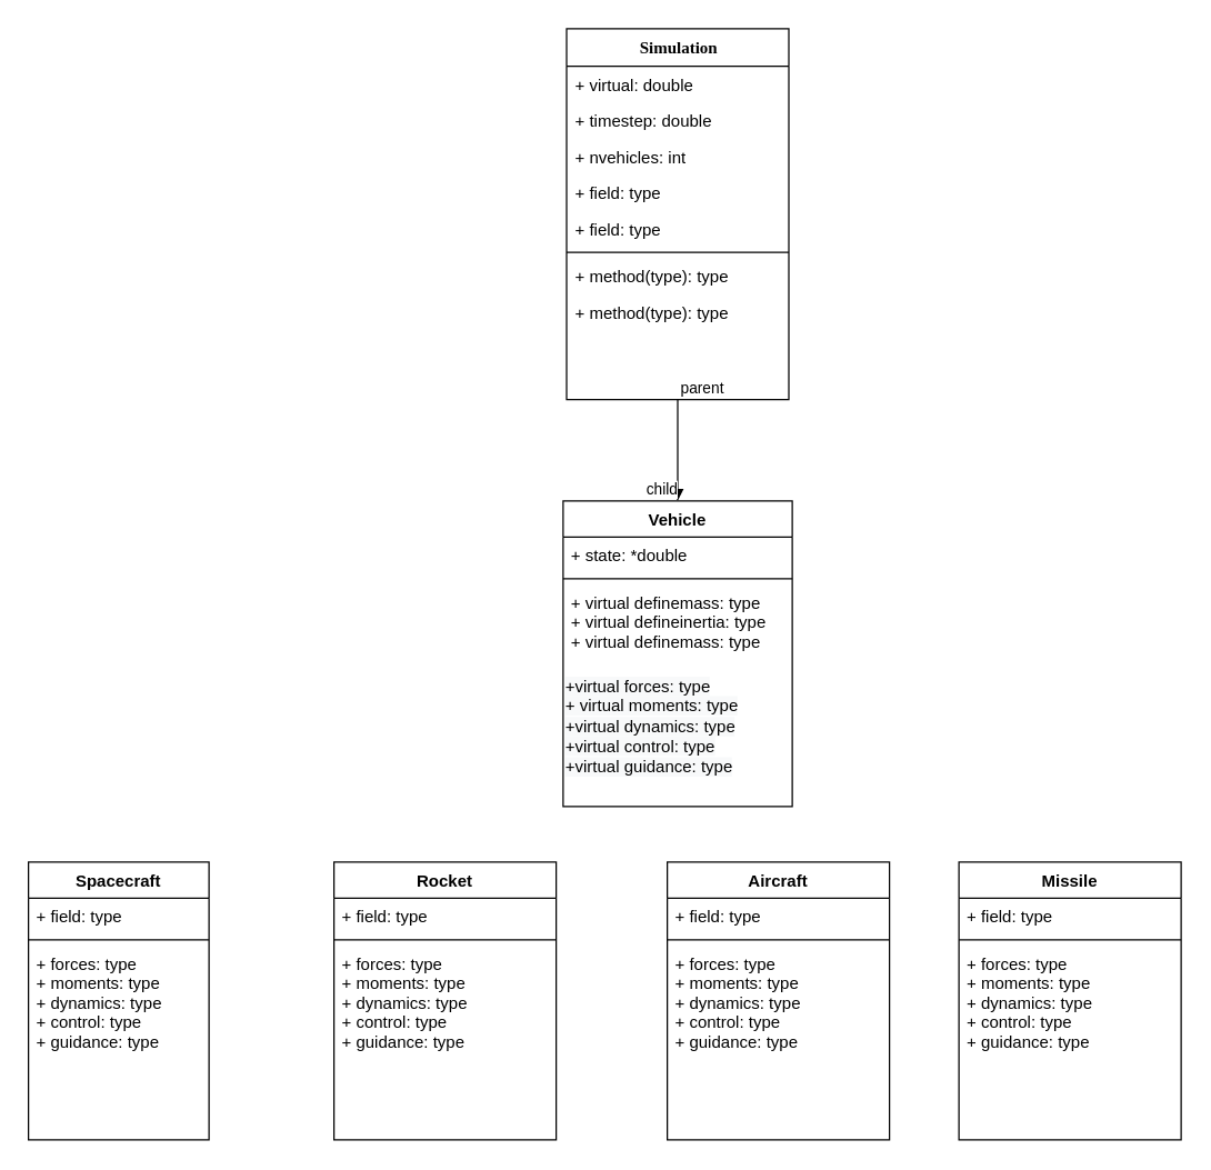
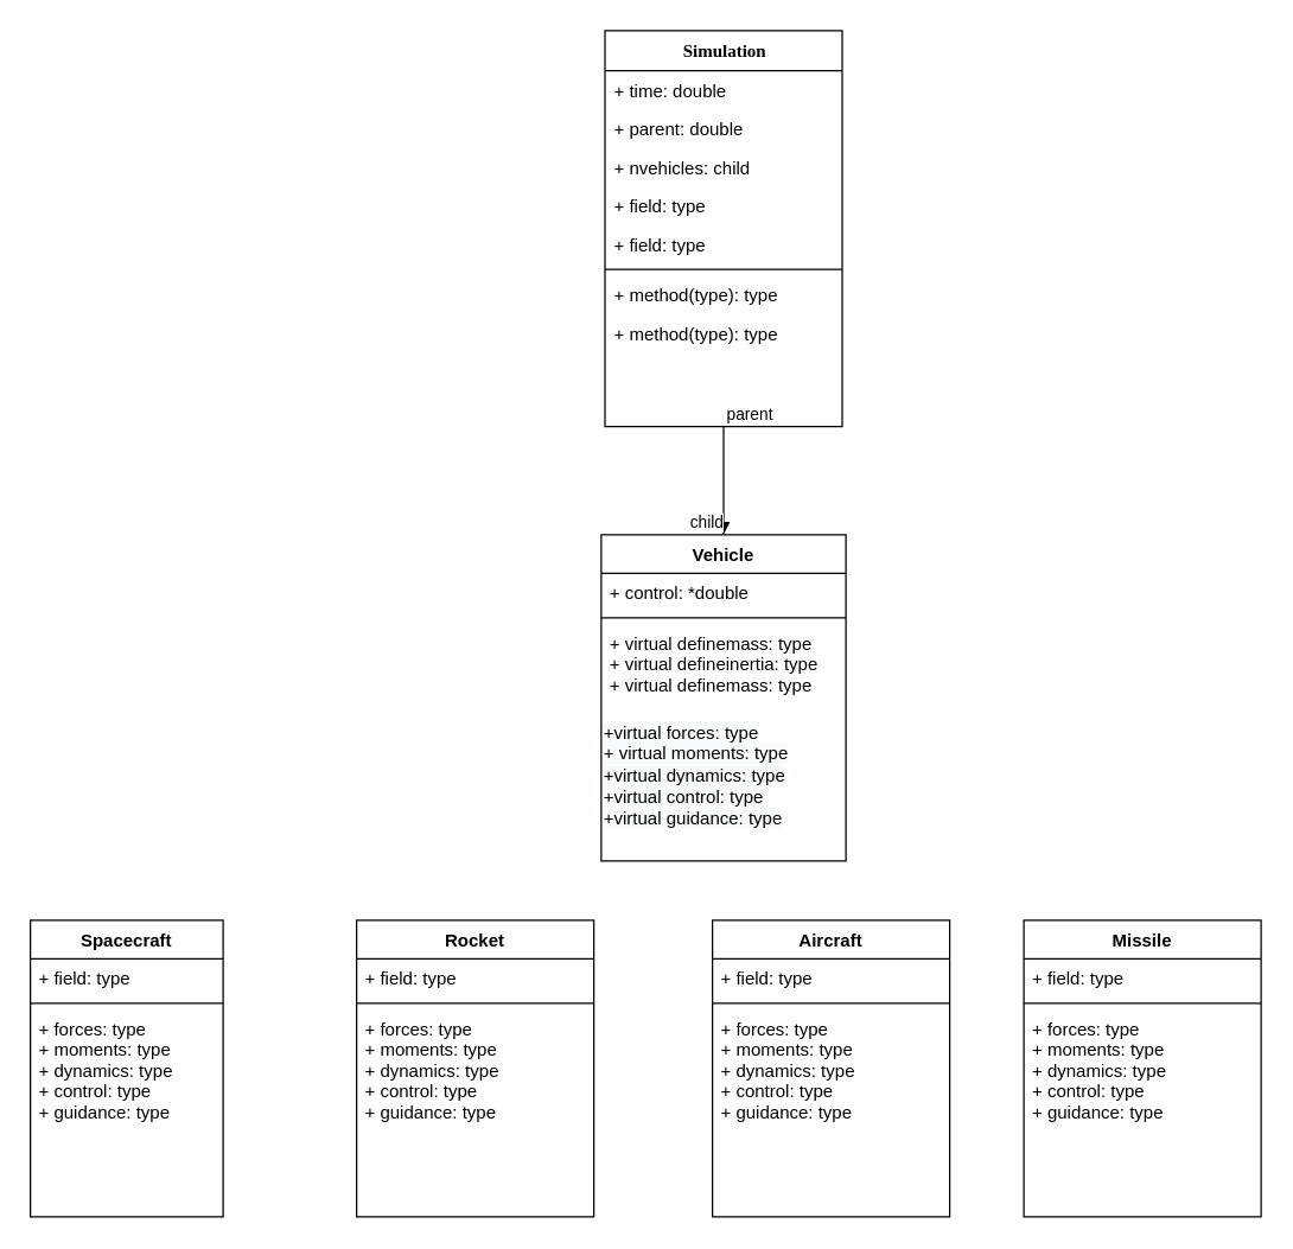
  <mxCell id="0" />
  <mxCell id="1" parent="0" />
  <mxCell id="2" value="Simulation" style="swimlane;html=1;fontStyle=1;align=center;verticalAlign=top;childLayout=stackLayout;horizontal=1;startSize=27;horizontalStack=0;resizeParent=1;resizeLast=0;collapsible=1;marginBottom=0;swimlaneFillColor=#ffffff;rounded=0;shadow=0;comic=0;labelBackgroundColor=none;strokeWidth=1;fillColor=none;fontFamily=Verdana;fontSize=12" parent="1" vertex="1"><mxGeometry x="407.5" y="20" width="160" height="267" as="geometry" /></mxCell>
- <mxCell id="3" value="+ virtual: double" style="text;html=1;strokeColor=none;fillColor=none;align=left;verticalAlign=top;spacingLeft=4;spacingRight=4;whiteSpace=wrap;overflow=hidden;rotatable=0;points=[[0,0.5],[1,0.5]];portConstraint=eastwest;" parent="2" vertex="1"><mxGeometry y="27" width="160" height="26" as="geometry" /></mxCell>
- <mxCell id="4" value="+ timestep: double" style="text;html=1;strokeColor=none;fillColor=none;align=left;verticalAlign=top;spacingLeft=4;spacingRight=4;whiteSpace=wrap;overflow=hidden;rotatable=0;points=[[0,0.5],[1,0.5]];portConstraint=eastwest;" parent="2" vertex="1"><mxGeometry y="53" width="160" height="26" as="geometry" /></mxCell>
- <mxCell id="5" value="+ nvehicles: int" style="text;html=1;strokeColor=none;fillColor=none;align=left;verticalAlign=top;spacingLeft=4;spacingRight=4;whiteSpace=wrap;overflow=hidden;rotatable=0;points=[[0,0.5],[1,0.5]];portConstraint=eastwest;" parent="2" vertex="1"><mxGeometry y="79" width="160" height="26" as="geometry" /></mxCell>
+ <mxCell id="3" value="+ time: double" style="text;html=1;strokeColor=none;fillColor=none;align=left;verticalAlign=top;spacingLeft=4;spacingRight=4;whiteSpace=wrap;overflow=hidden;rotatable=0;points=[[0,0.5],[1,0.5]];portConstraint=eastwest;" parent="2" vertex="1"><mxGeometry y="27" width="160" height="26" as="geometry" /></mxCell>
+ <mxCell id="4" value="+ parent: double" style="text;html=1;strokeColor=none;fillColor=none;align=left;verticalAlign=top;spacingLeft=4;spacingRight=4;whiteSpace=wrap;overflow=hidden;rotatable=0;points=[[0,0.5],[1,0.5]];portConstraint=eastwest;" parent="2" vertex="1"><mxGeometry y="53" width="160" height="26" as="geometry" /></mxCell>
+ <mxCell id="5" value="+ nvehicles: child" style="text;html=1;strokeColor=none;fillColor=none;align=left;verticalAlign=top;spacingLeft=4;spacingRight=4;whiteSpace=wrap;overflow=hidden;rotatable=0;points=[[0,0.5],[1,0.5]];portConstraint=eastwest;" parent="2" vertex="1"><mxGeometry y="79" width="160" height="26" as="geometry" /></mxCell>
  <mxCell id="6" value="+ field: type" style="text;html=1;strokeColor=none;fillColor=none;align=left;verticalAlign=top;spacingLeft=4;spacingRight=4;whiteSpace=wrap;overflow=hidden;rotatable=0;points=[[0,0.5],[1,0.5]];portConstraint=eastwest;" parent="2" vertex="1"><mxGeometry y="105" width="160" height="26" as="geometry" /></mxCell>
  <mxCell id="7" value="+ field: type" style="text;html=1;strokeColor=none;fillColor=none;align=left;verticalAlign=top;spacingLeft=4;spacingRight=4;whiteSpace=wrap;overflow=hidden;rotatable=0;points=[[0,0.5],[1,0.5]];portConstraint=eastwest;" parent="2" vertex="1"><mxGeometry y="131" width="160" height="26" as="geometry" /></mxCell>
  <mxCell id="8" value="" style="line;html=1;strokeWidth=1;fillColor=none;align=left;verticalAlign=middle;spacingTop=-1;spacingLeft=3;spacingRight=3;rotatable=0;labelPosition=right;points=[];portConstraint=eastwest;" parent="2" vertex="1"><mxGeometry y="157" width="160" height="8" as="geometry" /></mxCell>
  <mxCell id="9" value="+ method(type): type" style="text;html=1;strokeColor=none;fillColor=none;align=left;verticalAlign=top;spacingLeft=4;spacingRight=4;whiteSpace=wrap;overflow=hidden;rotatable=0;points=[[0,0.5],[1,0.5]];portConstraint=eastwest;" parent="2" vertex="1"><mxGeometry y="165" width="160" height="26" as="geometry" /></mxCell>
  <mxCell id="10" value="+ method(type): type" style="text;html=1;strokeColor=none;fillColor=none;align=left;verticalAlign=top;spacingLeft=4;spacingRight=4;whiteSpace=wrap;overflow=hidden;rotatable=0;points=[[0,0.5],[1,0.5]];portConstraint=eastwest;" parent="2" vertex="1"><mxGeometry y="191" width="160" height="26" as="geometry" /></mxCell>
  <mxCell id="11" value="" style="endArrow=block;html=1;edgeStyle=orthogonalEdgeStyle;exitX=0.5;exitY=1;exitDx=0;exitDy=0;" edge="1" parent="1" source="2" target="14"><mxGeometry relative="1" as="geometry"><mxPoint x="360" y="380" as="sourcePoint" /><mxPoint x="410" y="450" as="targetPoint" /></mxGeometry></mxCell>
  <mxCell id="12" value="parent" style="edgeLabel;resizable=0;html=1;align=left;verticalAlign=bottom;" connectable="0" vertex="1" parent="11"><mxGeometry x="-1" relative="1" as="geometry" /></mxCell>
  <mxCell id="13" value="child" style="edgeLabel;resizable=0;html=1;align=right;verticalAlign=bottom;" connectable="0" vertex="1" parent="11"><mxGeometry x="1" relative="1" as="geometry" /></mxCell>
  <mxCell id="14" value="Vehicle" style="swimlane;fontStyle=1;align=center;verticalAlign=top;childLayout=stackLayout;horizontal=1;startSize=26;horizontalStack=0;resizeParent=1;resizeParentMax=0;resizeLast=0;collapsible=1;marginBottom=0;" vertex="1" parent="1"><mxGeometry x="405" y="360" width="165" height="220" as="geometry" /></mxCell>
- <mxCell id="15" value="+ state: *double" style="text;strokeColor=none;fillColor=none;align=left;verticalAlign=top;spacingLeft=4;spacingRight=4;overflow=hidden;rotatable=0;points=[[0,0.5],[1,0.5]];portConstraint=eastwest;" vertex="1" parent="14"><mxGeometry y="26" width="165" height="26" as="geometry" /></mxCell>
+ <mxCell id="15" value="+ control: *double" style="text;strokeColor=none;fillColor=none;align=left;verticalAlign=top;spacingLeft=4;spacingRight=4;overflow=hidden;rotatable=0;points=[[0,0.5],[1,0.5]];portConstraint=eastwest;" vertex="1" parent="14"><mxGeometry y="26" width="165" height="26" as="geometry" /></mxCell>
  <mxCell id="16" value="" style="line;strokeWidth=1;fillColor=none;align=left;verticalAlign=middle;spacingTop=-1;spacingLeft=3;spacingRight=3;rotatable=0;labelPosition=right;points=[];portConstraint=eastwest;" vertex="1" parent="14"><mxGeometry y="52" width="165" height="8" as="geometry" /></mxCell>
  <mxCell id="17" value="+ virtual definemass: type&#10;+ virtual defineinertia: type&#10;+ virtual definemass: type&#10;" style="text;strokeColor=none;fillColor=none;align=left;verticalAlign=top;spacingLeft=4;spacingRight=4;overflow=hidden;rotatable=0;points=[[0,0.5],[1,0.5]];portConstraint=eastwest;" vertex="1" parent="14"><mxGeometry y="60" width="165" height="60" as="geometry" /></mxCell>
  <mxCell id="18" value="&lt;span style=&quot;color: rgb(0 , 0 , 0) ; font-family: &amp;#34;helvetica&amp;#34; ; font-size: 12px ; font-style: normal ; font-weight: 400 ; letter-spacing: normal ; text-align: left ; text-indent: 0px ; text-transform: none ; word-spacing: 0px ; background-color: rgb(248 , 249 , 250) ; display: inline ; float: none&quot;&gt;+&lt;span style=&quot;font-family: &amp;#34;helvetica&amp;#34;&quot;&gt;virtual&amp;nbsp;&lt;/span&gt;forces: type&lt;/span&gt;&lt;br style=&quot;padding: 0px ; margin: 0px ; color: rgb(0 , 0 , 0) ; font-family: &amp;#34;helvetica&amp;#34; ; font-size: 12px ; font-style: normal ; font-weight: 400 ; letter-spacing: normal ; text-align: left ; text-indent: 0px ; text-transform: none ; word-spacing: 0px ; background-color: rgb(248 , 249 , 250)&quot;&gt;&lt;span style=&quot;color: rgb(0 , 0 , 0) ; font-family: &amp;#34;helvetica&amp;#34; ; font-size: 12px ; font-style: normal ; font-weight: 400 ; letter-spacing: normal ; text-align: left ; text-indent: 0px ; text-transform: none ; word-spacing: 0px ; background-color: rgb(248 , 249 , 250) ; display: inline ; float: none&quot;&gt;+&amp;nbsp;&lt;span style=&quot;font-family: &amp;#34;helvetica&amp;#34;&quot;&gt;virtual&lt;/span&gt;&amp;nbsp;moments: type&lt;/span&gt;&lt;br style=&quot;padding: 0px ; margin: 0px ; color: rgb(0 , 0 , 0) ; font-family: &amp;#34;helvetica&amp;#34; ; font-size: 12px ; font-style: normal ; font-weight: 400 ; letter-spacing: normal ; text-align: left ; text-indent: 0px ; text-transform: none ; word-spacing: 0px ; background-color: rgb(248 , 249 , 250)&quot;&gt;&lt;span style=&quot;color: rgb(0 , 0 , 0) ; font-family: &amp;#34;helvetica&amp;#34; ; font-size: 12px ; font-style: normal ; font-weight: 400 ; letter-spacing: normal ; text-align: left ; text-indent: 0px ; text-transform: none ; word-spacing: 0px ; background-color: rgb(248 , 249 , 250) ; display: inline ; float: none&quot;&gt;+&lt;span style=&quot;font-family: &amp;#34;helvetica&amp;#34;&quot;&gt;virtual&amp;nbsp;&lt;/span&gt;dynamics: type&lt;/span&gt;&lt;br style=&quot;padding: 0px ; margin: 0px ; color: rgb(0 , 0 , 0) ; font-family: &amp;#34;helvetica&amp;#34; ; font-size: 12px ; font-style: normal ; font-weight: 400 ; letter-spacing: normal ; text-align: left ; text-indent: 0px ; text-transform: none ; word-spacing: 0px ; background-color: rgb(248 , 249 , 250)&quot;&gt;&lt;span style=&quot;color: rgb(0 , 0 , 0) ; font-family: &amp;#34;helvetica&amp;#34; ; font-size: 12px ; font-style: normal ; font-weight: 400 ; letter-spacing: normal ; text-align: left ; text-indent: 0px ; text-transform: none ; word-spacing: 0px ; background-color: rgb(248 , 249 , 250) ; display: inline ; float: none&quot;&gt;+&lt;span style=&quot;font-family: &amp;#34;helvetica&amp;#34;&quot;&gt;virtual&amp;nbsp;&lt;/span&gt;control: type&lt;/span&gt;&lt;br style=&quot;padding: 0px ; margin: 0px ; color: rgb(0 , 0 , 0) ; font-family: &amp;#34;helvetica&amp;#34; ; font-size: 12px ; font-style: normal ; font-weight: 400 ; letter-spacing: normal ; text-align: left ; text-indent: 0px ; text-transform: none ; word-spacing: 0px ; background-color: rgb(248 , 249 , 250)&quot;&gt;&lt;span style=&quot;color: rgb(0 , 0 , 0) ; font-family: &amp;#34;helvetica&amp;#34; ; font-size: 12px ; font-style: normal ; font-weight: 400 ; letter-spacing: normal ; text-align: left ; text-indent: 0px ; text-transform: none ; word-spacing: 0px ; background-color: rgb(248 , 249 , 250) ; display: inline ; float: none&quot;&gt;+&lt;span style=&quot;font-family: &amp;#34;helvetica&amp;#34;&quot;&gt;virtual&amp;nbsp;&lt;/span&gt;guidance: type&lt;/span&gt;" style="text;whiteSpace=wrap;html=1;" vertex="1" parent="14"><mxGeometry y="120" width="165" height="100" as="geometry" /></mxCell>
  <mxCell id="19" value="Missile" style="swimlane;fontStyle=1;align=center;verticalAlign=top;childLayout=stackLayout;horizontal=1;startSize=26;horizontalStack=0;resizeParent=1;resizeParentMax=0;resizeLast=0;collapsible=1;marginBottom=0;" vertex="1" parent="1"><mxGeometry x="690" y="620" width="160" height="200" as="geometry" /></mxCell>
  <mxCell id="20" value="+ field: type" style="text;strokeColor=none;fillColor=none;align=left;verticalAlign=top;spacingLeft=4;spacingRight=4;overflow=hidden;rotatable=0;points=[[0,0.5],[1,0.5]];portConstraint=eastwest;" vertex="1" parent="19"><mxGeometry y="26" width="160" height="26" as="geometry" /></mxCell>
  <mxCell id="21" value="" style="line;strokeWidth=1;fillColor=none;align=left;verticalAlign=middle;spacingTop=-1;spacingLeft=3;spacingRight=3;rotatable=0;labelPosition=right;points=[];portConstraint=eastwest;" vertex="1" parent="19"><mxGeometry y="52" width="160" height="8" as="geometry" /></mxCell>
  <mxCell id="22" value="+ forces: type&#10;+ moments: type&#10;+ dynamics: type&#10;+ control: type&#10;+ guidance: type" style="text;strokeColor=none;fillColor=none;align=left;verticalAlign=top;spacingLeft=4;spacingRight=4;overflow=hidden;rotatable=0;points=[[0,0.5],[1,0.5]];portConstraint=eastwest;" vertex="1" parent="19"><mxGeometry y="60" width="160" height="140" as="geometry" /></mxCell>
  <mxCell id="23" value="Spacecraft" style="swimlane;fontStyle=1;align=center;verticalAlign=top;childLayout=stackLayout;horizontal=1;startSize=26;horizontalStack=0;resizeParent=1;resizeParentMax=0;resizeLast=0;collapsible=1;marginBottom=0;" vertex="1" parent="1"><mxGeometry x="20" y="620" width="130" height="200" as="geometry" /></mxCell>
  <mxCell id="24" value="+ field: type" style="text;strokeColor=none;fillColor=none;align=left;verticalAlign=top;spacingLeft=4;spacingRight=4;overflow=hidden;rotatable=0;points=[[0,0.5],[1,0.5]];portConstraint=eastwest;" vertex="1" parent="23"><mxGeometry y="26" width="130" height="26" as="geometry" /></mxCell>
  <mxCell id="25" value="" style="line;strokeWidth=1;fillColor=none;align=left;verticalAlign=middle;spacingTop=-1;spacingLeft=3;spacingRight=3;rotatable=0;labelPosition=right;points=[];portConstraint=eastwest;" vertex="1" parent="23"><mxGeometry y="52" width="130" height="8" as="geometry" /></mxCell>
  <mxCell id="26" value="+ forces: type&#10;+ moments: type&#10;+ dynamics: type&#10;+ control: type&#10;+ guidance: type" style="text;strokeColor=none;fillColor=none;align=left;verticalAlign=top;spacingLeft=4;spacingRight=4;overflow=hidden;rotatable=0;points=[[0,0.5],[1,0.5]];portConstraint=eastwest;" vertex="1" parent="23"><mxGeometry y="60" width="130" height="140" as="geometry" /></mxCell>
  <mxCell id="27" value="Rocket" style="swimlane;fontStyle=1;align=center;verticalAlign=top;childLayout=stackLayout;horizontal=1;startSize=26;horizontalStack=0;resizeParent=1;resizeParentMax=0;resizeLast=0;collapsible=1;marginBottom=0;" vertex="1" parent="1"><mxGeometry x="240" y="620" width="160" height="200" as="geometry" /></mxCell>
  <mxCell id="28" value="+ field: type" style="text;strokeColor=none;fillColor=none;align=left;verticalAlign=top;spacingLeft=4;spacingRight=4;overflow=hidden;rotatable=0;points=[[0,0.5],[1,0.5]];portConstraint=eastwest;" vertex="1" parent="27"><mxGeometry y="26" width="160" height="26" as="geometry" /></mxCell>
  <mxCell id="29" value="" style="line;strokeWidth=1;fillColor=none;align=left;verticalAlign=middle;spacingTop=-1;spacingLeft=3;spacingRight=3;rotatable=0;labelPosition=right;points=[];portConstraint=eastwest;" vertex="1" parent="27"><mxGeometry y="52" width="160" height="8" as="geometry" /></mxCell>
  <mxCell id="30" value="+ forces: type&#10;+ moments: type&#10;+ dynamics: type&#10;+ control: type&#10;+ guidance: type" style="text;strokeColor=none;fillColor=none;align=left;verticalAlign=top;spacingLeft=4;spacingRight=4;overflow=hidden;rotatable=0;points=[[0,0.5],[1,0.5]];portConstraint=eastwest;" vertex="1" parent="27"><mxGeometry y="60" width="160" height="140" as="geometry" /></mxCell>
  <mxCell id="31" value="Aircraft" style="swimlane;fontStyle=1;align=center;verticalAlign=top;childLayout=stackLayout;horizontal=1;startSize=26;horizontalStack=0;resizeParent=1;resizeParentMax=0;resizeLast=0;collapsible=1;marginBottom=0;" vertex="1" parent="1"><mxGeometry x="480" y="620" width="160" height="200" as="geometry" /></mxCell>
  <mxCell id="32" value="+ field: type" style="text;strokeColor=none;fillColor=none;align=left;verticalAlign=top;spacingLeft=4;spacingRight=4;overflow=hidden;rotatable=0;points=[[0,0.5],[1,0.5]];portConstraint=eastwest;" vertex="1" parent="31"><mxGeometry y="26" width="160" height="26" as="geometry" /></mxCell>
  <mxCell id="33" value="" style="line;strokeWidth=1;fillColor=none;align=left;verticalAlign=middle;spacingTop=-1;spacingLeft=3;spacingRight=3;rotatable=0;labelPosition=right;points=[];portConstraint=eastwest;" vertex="1" parent="31"><mxGeometry y="52" width="160" height="8" as="geometry" /></mxCell>
  <mxCell id="34" value="+ forces: type&#10;+ moments: type&#10;+ dynamics: type&#10;+ control: type&#10;+ guidance: type" style="text;strokeColor=none;fillColor=none;align=left;verticalAlign=top;spacingLeft=4;spacingRight=4;overflow=hidden;rotatable=0;points=[[0,0.5],[1,0.5]];portConstraint=eastwest;" vertex="1" parent="31"><mxGeometry y="60" width="160" height="140" as="geometry" /></mxCell>
